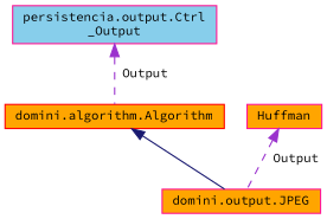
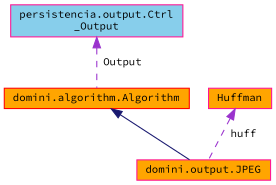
  digraph {
    fontname="Source Code Pro"
    node [color=deeppink fillcolor=orange fontname="Source Code Pro" fontsize=10 shape=record style=filled]
    edge [color=darkorchid3 dir=back fontname="Source Code Pro" fontsize=10 labelfontname=Helvetica labelfontsize=10 style=dashed]
    n1 [fontcolor=black height=0.2 label="domini.output.JPEG" width=0.4]
    n2 [color=red height=0.2 label="domini.algorithm.Algorithm" width=0.4]
    n3 [fillcolor=skyblue height=0.2 label="persistencia.output.Ctrl\l_Output" width=0.4]
    n4 [height=0.2 label=Huffman width=0.4]
    n2 -> n1 [color=midnightblue style=solid]
    n3 -> n2 [label=" Output"]
-   n4 -> n1 [label=" Output"]
+   n4 -> n1 [label=" huff"]
  }
